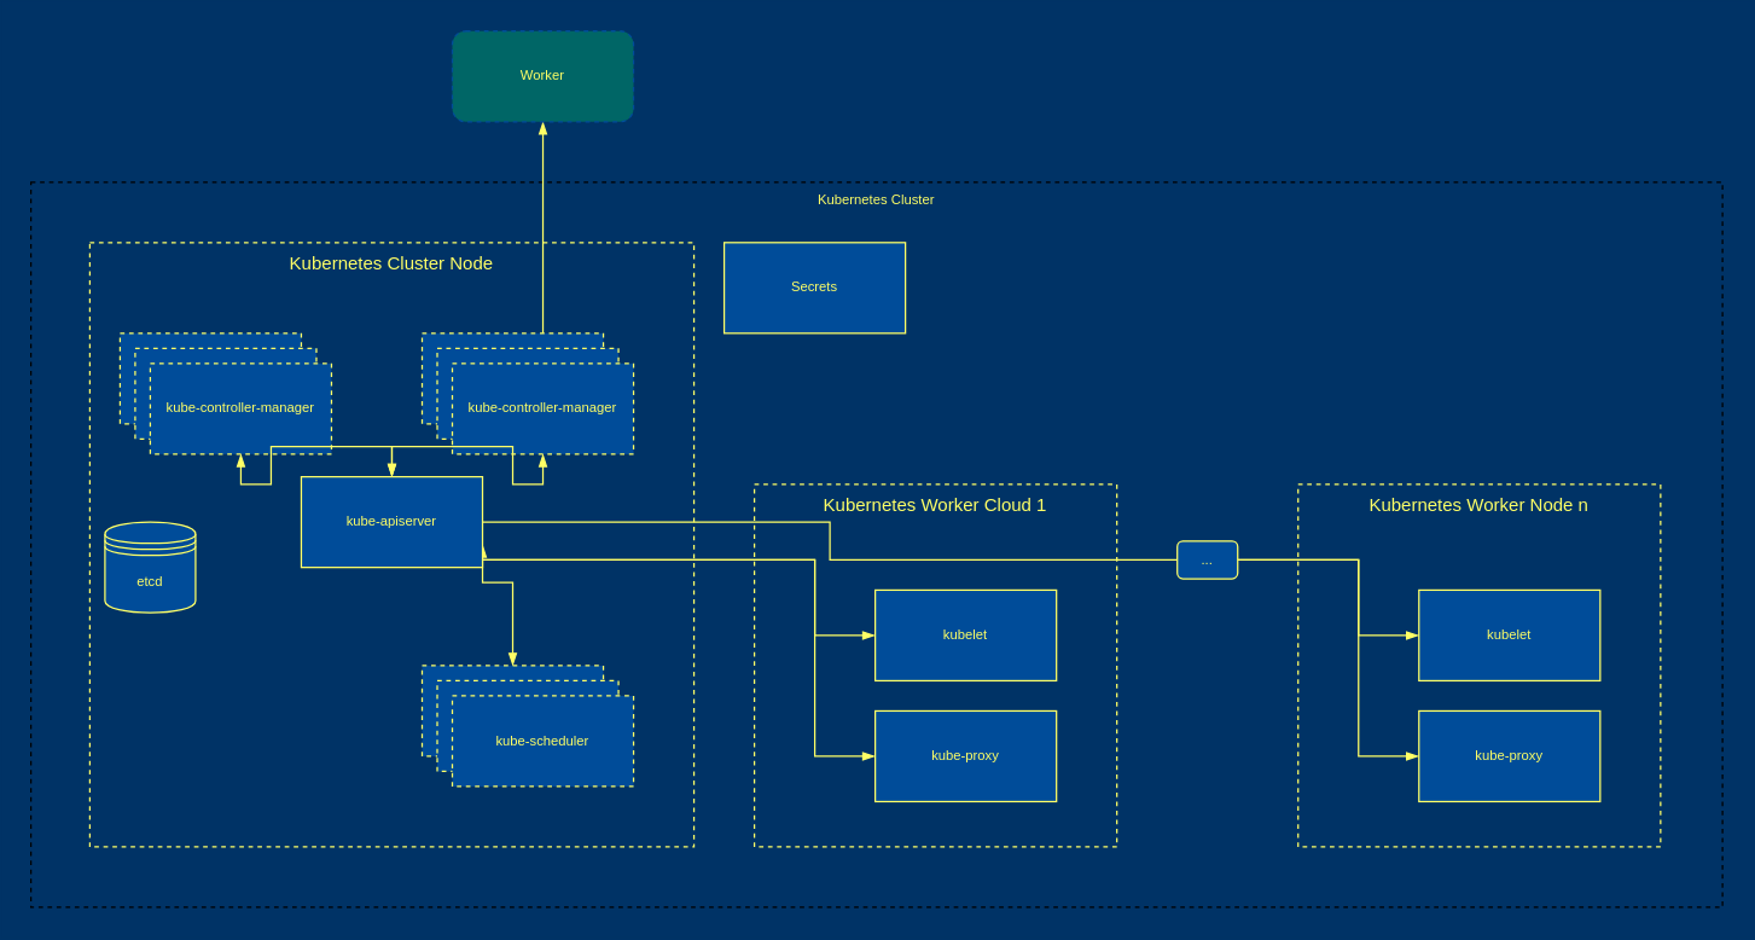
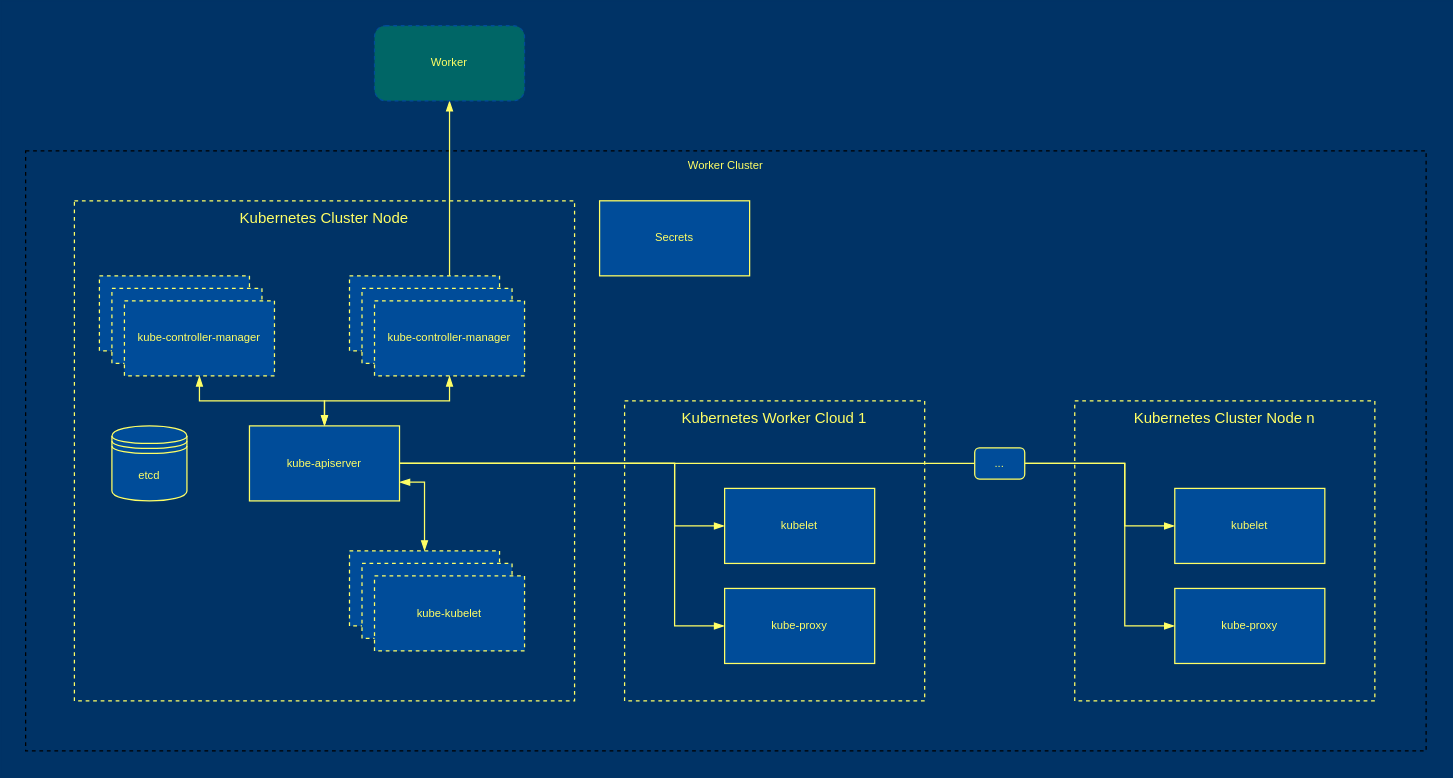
  <mxCell id="0" />
  <mxCell id="1" parent="0" />
  <mxCell id="2" value="Kubernetes Worker Cloud 1" style="rounded=0;whiteSpace=wrap;html=1;gradientColor=none;fillColor=none;dashed=1;strokeColor=#FFFF66;fontColor=#FFFF66;verticalAlign=top;" vertex="1" parent="1"><mxGeometry x="499" y="320" width="240" height="240" as="geometry" /></mxCell>
- <mxCell id="3" value="Kubernetes Cluster" style="rounded=0;whiteSpace=wrap;html=1;strokeColor=default;fontSize=9;fontColor=#FFFF66;fillColor=none;gradientColor=none;dashed=1;verticalAlign=top;" vertex="1" parent="1"><mxGeometry x="20" y="120" width="1120" height="480" as="geometry" /></mxCell>
+ <mxCell id="3" value="Worker Cluster" style="rounded=0;whiteSpace=wrap;html=1;strokeColor=default;fontSize=9;fontColor=#FFFF66;fillColor=none;gradientColor=none;dashed=1;verticalAlign=top;" vertex="1" parent="1"><mxGeometry x="20" y="120" width="1120" height="480" as="geometry" /></mxCell>
  <mxCell id="4" value="Kubernetes Cluster Node" style="rounded=0;whiteSpace=wrap;html=1;gradientColor=none;fillColor=none;dashed=1;strokeColor=#FFFF66;fontColor=#FFFF66;verticalAlign=top;" vertex="1" parent="1"><mxGeometry x="59" y="160" width="400" height="400" as="geometry" /></mxCell>
  <mxCell id="5" value="" style="group" vertex="1" connectable="0" parent="1"><mxGeometry x="79" y="220" width="140" height="80" as="geometry" /></mxCell>
  <mxCell id="6" value="" style="rounded=0;whiteSpace=wrap;html=1;dashed=1;strokeColor=#FFFF66;fontColor=#FFFF66;fillColor=#004C99;gradientColor=none;" vertex="1" parent="5"><mxGeometry width="120" height="60" as="geometry" /></mxCell>
  <mxCell id="7" value="" style="rounded=0;whiteSpace=wrap;html=1;dashed=1;strokeColor=#FFFF66;fontColor=#FFFF66;fillColor=#004C99;gradientColor=none;" vertex="1" parent="5"><mxGeometry x="10" y="10" width="120" height="60" as="geometry" /></mxCell>
  <mxCell id="8" value="kube-controller-manager" style="rounded=0;whiteSpace=wrap;html=1;dashed=1;strokeColor=#FFFF66;fontColor=#FFFF66;fillColor=#004C99;gradientColor=none;fontSize=9;" vertex="1" parent="5"><mxGeometry x="20" y="20" width="120" height="60" as="geometry" /></mxCell>
  <mxCell id="9" value="" style="group" vertex="1" connectable="0" parent="1"><mxGeometry x="279" y="220" width="140" height="80" as="geometry" /></mxCell>
  <mxCell id="10" value="" style="rounded=0;whiteSpace=wrap;html=1;dashed=1;strokeColor=#FFFF66;fontColor=#FFFF66;fillColor=#004C99;gradientColor=none;" vertex="1" parent="9"><mxGeometry width="120" height="60" as="geometry" /></mxCell>
  <mxCell id="11" value="" style="rounded=0;whiteSpace=wrap;html=1;dashed=1;strokeColor=#FFFF66;fontColor=#FFFF66;fillColor=#004C99;gradientColor=none;" vertex="1" parent="9"><mxGeometry x="10" y="10" width="120" height="60" as="geometry" /></mxCell>
  <mxCell id="12" value="kube-controller-manager" style="rounded=0;whiteSpace=wrap;html=1;dashed=1;strokeColor=#FFFF66;fontColor=#FFFF66;fillColor=#004C99;gradientColor=none;fontSize=9;" vertex="1" parent="9"><mxGeometry x="20" y="20" width="120" height="60" as="geometry" /></mxCell>
  <mxCell id="13" style="edgeStyle=orthogonalEdgeStyle;rounded=0;orthogonalLoop=1;jettySize=auto;html=1;entryX=0.5;entryY=1;entryDx=0;entryDy=0;strokeColor=#FFFF66;fontSize=9;fontColor=#FFFF66;endArrow=blockThin;endFill=1;startArrow=blockThin;startFill=1;" edge="1" parent="1" source="19" target="12"><mxGeometry relative="1" as="geometry" /></mxCell>
  <mxCell id="14" style="edgeStyle=orthogonalEdgeStyle;rounded=0;orthogonalLoop=1;jettySize=auto;html=1;entryX=0.5;entryY=1;entryDx=0;entryDy=0;strokeColor=#FFFF66;fontSize=9;fontColor=#FFFF66;startArrow=blockThin;startFill=1;endArrow=blockThin;endFill=1;" edge="1" parent="1" source="19" target="8"><mxGeometry relative="1" as="geometry" /></mxCell>
  <mxCell id="15" style="edgeStyle=orthogonalEdgeStyle;rounded=0;orthogonalLoop=1;jettySize=auto;html=1;entryX=0.5;entryY=0;entryDx=0;entryDy=0;strokeColor=#FFFF66;fontSize=9;fontColor=#FFFF66;startArrow=blockThin;startFill=1;endArrow=blockThin;endFill=1;exitX=1;exitY=0.75;exitDx=0;exitDy=0;" edge="1" parent="1" source="19" target="21"><mxGeometry relative="1" as="geometry"><Array as="points"><mxPoint x="339" y="385" /></Array></mxGeometry></mxCell>
  <mxCell id="16" style="edgeStyle=orthogonalEdgeStyle;rounded=0;orthogonalLoop=1;jettySize=auto;html=1;entryX=0;entryY=0.5;entryDx=0;entryDy=0;strokeColor=#FFFF66;fontSize=9;fontColor=#FFFF66;startArrow=none;startFill=0;endArrow=blockThin;endFill=1;" edge="1" parent="1" source="19" target="25"><mxGeometry relative="1" as="geometry"><Array as="points"><mxPoint x="539" y="370" /><mxPoint x="539" y="420" /></Array></mxGeometry></mxCell>
  <mxCell id="17" style="edgeStyle=orthogonalEdgeStyle;rounded=0;orthogonalLoop=1;jettySize=auto;html=1;entryX=0;entryY=0.5;entryDx=0;entryDy=0;strokeColor=#FFFF66;fontSize=9;fontColor=#FFFF66;startArrow=none;startFill=0;endArrow=blockThin;endFill=1;" edge="1" parent="1" source="19" target="26"><mxGeometry relative="1" as="geometry"><Array as="points"><mxPoint x="539" y="370" /><mxPoint x="539" y="500" /></Array></mxGeometry></mxCell>
  <mxCell id="18" style="edgeStyle=orthogonalEdgeStyle;rounded=0;orthogonalLoop=1;jettySize=auto;html=1;entryX=0;entryY=0.5;entryDx=0;entryDy=0;strokeColor=#FFFF66;fontSize=9;fontColor=#FFFF66;startArrow=none;startFill=0;endArrow=none;endFill=0;" edge="1" parent="1" source="19" target="32"><mxGeometry relative="1" as="geometry" /></mxCell>
- <mxCell id="19" value="kube-apiserver" style="rounded=0;whiteSpace=wrap;html=1;strokeColor=#FFFF66;fontSize=9;fontColor=#FFFF66;fillColor=#004C99;gradientColor=none;" vertex="1" parent="1"><mxGeometry x="199" y="315" width="120" height="60" as="geometry" /></mxCell>
+ <mxCell id="19" value="kube-apiserver" style="rounded=0;whiteSpace=wrap;html=1;strokeColor=#FFFF66;fontSize=9;fontColor=#FFFF66;fillColor=#004C99;gradientColor=none;" vertex="1" parent="1"><mxGeometry x="199" y="340" width="120" height="60" as="geometry" /></mxCell>
  <mxCell id="20" value="" style="group" vertex="1" connectable="0" parent="1"><mxGeometry x="279" y="440" width="140" height="80" as="geometry" /></mxCell>
  <mxCell id="21" value="" style="rounded=0;whiteSpace=wrap;html=1;dashed=1;strokeColor=#FFFF66;fontColor=#FFFF66;fillColor=#004C99;gradientColor=none;" vertex="1" parent="20"><mxGeometry width="120" height="60" as="geometry" /></mxCell>
  <mxCell id="22" value="" style="rounded=0;whiteSpace=wrap;html=1;dashed=1;strokeColor=#FFFF66;fontColor=#FFFF66;fillColor=#004C99;gradientColor=none;" vertex="1" parent="20"><mxGeometry x="10" y="10" width="120" height="60" as="geometry" /></mxCell>
- <mxCell id="23" value="kube-scheduler" style="rounded=0;whiteSpace=wrap;html=1;dashed=1;strokeColor=#FFFF66;fontColor=#FFFF66;fillColor=#004C99;gradientColor=none;fontSize=9;" vertex="1" parent="20"><mxGeometry x="20" y="20" width="120" height="60" as="geometry" /></mxCell>
- <mxCell id="24" value="etcd" style="shape=datastore;whiteSpace=wrap;html=1;strokeColor=#FFFF66;fontSize=9;fontColor=#FFFF66;fillColor=#004C99;gradientColor=none;" vertex="1" parent="1"><mxGeometry x="69" y="345" width="60" height="60" as="geometry" /></mxCell>
+ <mxCell id="23" value="kube-kubelet" style="rounded=0;whiteSpace=wrap;html=1;dashed=1;strokeColor=#FFFF66;fontColor=#FFFF66;fillColor=#004C99;gradientColor=none;fontSize=9;" vertex="1" parent="20"><mxGeometry x="20" y="20" width="120" height="60" as="geometry" /></mxCell>
+ <mxCell id="24" value="etcd" style="shape=datastore;whiteSpace=wrap;html=1;strokeColor=#FFFF66;fontSize=9;fontColor=#FFFF66;fillColor=#004C99;gradientColor=none;" vertex="1" parent="1"><mxGeometry x="89" y="340" width="60" height="60" as="geometry" /></mxCell>
  <mxCell id="25" value="kubelet" style="rounded=0;whiteSpace=wrap;html=1;strokeColor=#FFFF66;fontSize=9;fontColor=#FFFF66;fillColor=#004C99;gradientColor=none;" vertex="1" parent="1"><mxGeometry x="579" y="390" width="120" height="60" as="geometry" /></mxCell>
  <mxCell id="26" value="kube-proxy" style="rounded=0;whiteSpace=wrap;html=1;strokeColor=#FFFF66;fontSize=9;fontColor=#FFFF66;fillColor=#004C99;gradientColor=none;" vertex="1" parent="1"><mxGeometry x="579" y="470" width="120" height="60" as="geometry" /></mxCell>
- <mxCell id="27" value="Kubernetes Worker Node n" style="rounded=0;whiteSpace=wrap;html=1;gradientColor=none;fillColor=none;dashed=1;strokeColor=#FFFF66;fontColor=#FFFF66;verticalAlign=top;" vertex="1" parent="1"><mxGeometry x="859" y="320" width="240" height="240" as="geometry" /></mxCell>
+ <mxCell id="27" value="Kubernetes Cluster Node n" style="rounded=0;whiteSpace=wrap;html=1;gradientColor=none;fillColor=none;dashed=1;strokeColor=#FFFF66;fontColor=#FFFF66;verticalAlign=top;" vertex="1" parent="1"><mxGeometry x="859" y="320" width="240" height="240" as="geometry" /></mxCell>
  <mxCell id="28" value="kubelet" style="rounded=0;whiteSpace=wrap;html=1;strokeColor=#FFFF66;fontSize=9;fontColor=#FFFF66;fillColor=#004C99;gradientColor=none;" vertex="1" parent="1"><mxGeometry x="939" y="390" width="120" height="60" as="geometry" /></mxCell>
  <mxCell id="29" value="kube-proxy" style="rounded=0;whiteSpace=wrap;html=1;strokeColor=#FFFF66;fontSize=9;fontColor=#FFFF66;fillColor=#004C99;gradientColor=none;" vertex="1" parent="1"><mxGeometry x="939" y="470" width="120" height="60" as="geometry" /></mxCell>
  <mxCell id="30" style="edgeStyle=orthogonalEdgeStyle;rounded=0;orthogonalLoop=1;jettySize=auto;html=1;entryX=0;entryY=0.5;entryDx=0;entryDy=0;strokeColor=#FFFF66;fontSize=9;fontColor=#FFFF66;startArrow=none;startFill=0;endArrow=blockThin;endFill=1;" edge="1" parent="1" source="32" target="28"><mxGeometry relative="1" as="geometry"><Array as="points"><mxPoint x="899" y="370" /><mxPoint x="899" y="420" /></Array></mxGeometry></mxCell>
  <mxCell id="31" style="edgeStyle=orthogonalEdgeStyle;rounded=0;orthogonalLoop=1;jettySize=auto;html=1;entryX=0;entryY=0.5;entryDx=0;entryDy=0;strokeColor=#FFFF66;fontSize=9;fontColor=#FFFF66;startArrow=none;startFill=0;endArrow=blockThin;endFill=1;" edge="1" parent="1" source="32" target="29"><mxGeometry relative="1" as="geometry"><Array as="points"><mxPoint x="899" y="370" /><mxPoint x="899" y="500" /></Array></mxGeometry></mxCell>
  <mxCell id="32" value="..." style="rounded=1;whiteSpace=wrap;html=1;strokeColor=#FFFF66;fontSize=9;fontColor=#FFFF66;fillColor=#004C99;gradientColor=none;" vertex="1" parent="1"><mxGeometry x="779" y="357.5" width="40" height="25" as="geometry" /></mxCell>
  <mxCell id="33" style="edgeStyle=orthogonalEdgeStyle;rounded=0;orthogonalLoop=1;jettySize=auto;html=1;strokeColor=#FFFF66;fontSize=9;fontColor=#FFFF66;startArrow=none;startFill=0;endArrow=blockThin;endFill=1;entryX=0.5;entryY=1;entryDx=0;entryDy=0;" edge="1" parent="1" source="10" target="34"><mxGeometry relative="1" as="geometry"><mxPoint x="399" y="110" as="targetPoint" /><Array as="points"><mxPoint x="359" y="90" /><mxPoint x="359" y="90" /></Array></mxGeometry></mxCell>
  <mxCell id="34" value="Worker" style="rounded=1;whiteSpace=wrap;html=1;dashed=1;strokeColor=#004C99;fontSize=9;fontColor=#FFFF66;fillColor=#006666;gradientColor=none;" vertex="1" parent="1"><mxGeometry x="299" y="20" width="120" height="60" as="geometry" /></mxCell>
  <mxCell id="35" value="Secrets" style="rounded=0;whiteSpace=wrap;html=1;strokeColor=#FFFF66;fontSize=9;fontColor=#FFFF66;fillColor=#004C99;gradientColor=none;" vertex="1" parent="1"><mxGeometry x="479" y="160" width="120" height="60" as="geometry" /></mxCell>
